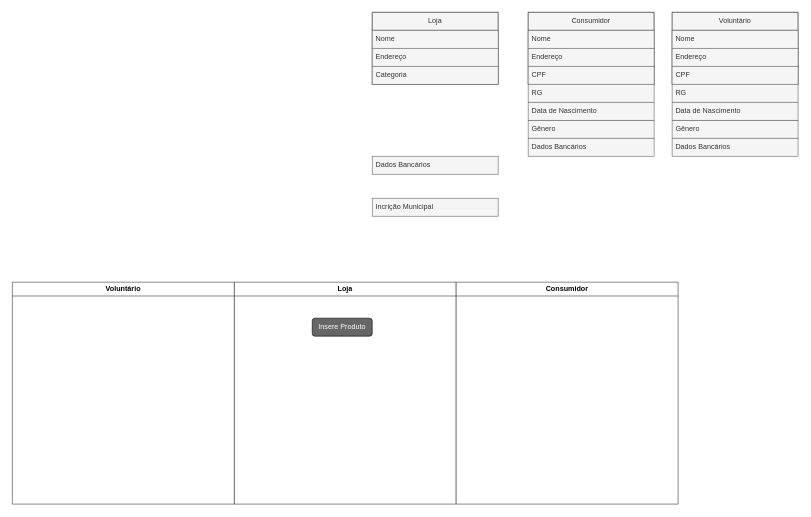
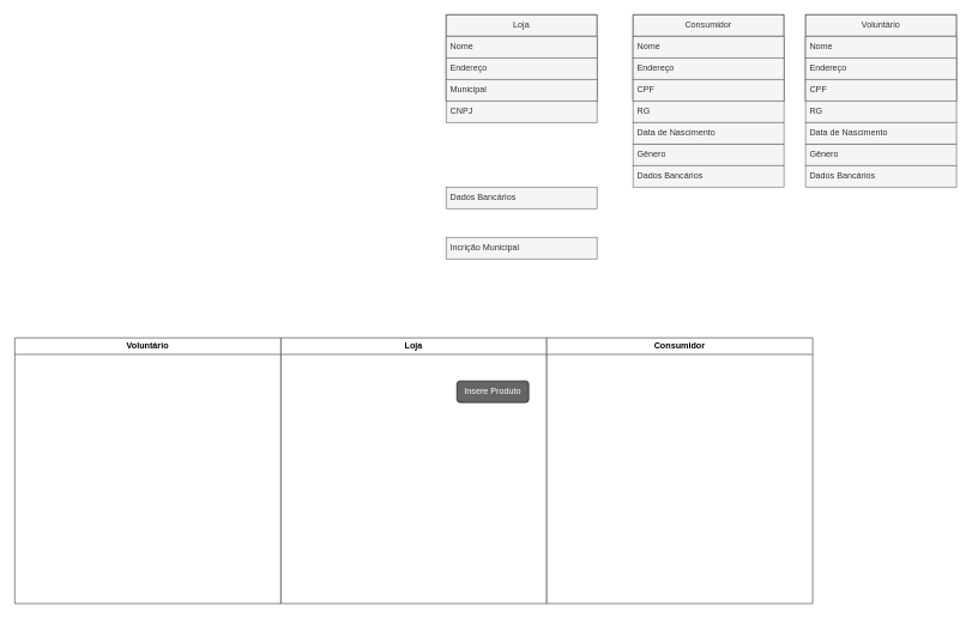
  <mxCell id="0" />
  <mxCell id="1" parent="0" />
  <mxCell id="2" value="Loja" style="swimlane;fontStyle=0;childLayout=stackLayout;horizontal=1;startSize=30;horizontalStack=0;resizeParent=1;resizeParentMax=0;resizeLast=0;collapsible=1;marginBottom=0;whiteSpace=wrap;html=1;fillColor=#f5f5f5;fontColor=#333333;strokeColor=#000000;" parent="1" vertex="1"><mxGeometry x="620" y="20" width="210" height="120" as="geometry"><mxRectangle x="370" y="130" width="60" height="30" as="alternateBounds" /></mxGeometry></mxCell>
  <mxCell id="3" value="Nome" style="text;strokeColor=#666666;fillColor=#f5f5f5;align=left;verticalAlign=middle;spacingLeft=4;spacingRight=4;overflow=hidden;points=[[0,0.5],[1,0.5]];portConstraint=eastwest;rotatable=0;whiteSpace=wrap;html=1;fontColor=#333333;" parent="2" vertex="1"><mxGeometry y="30" width="210" height="30" as="geometry" /></mxCell>
  <mxCell id="4" value="Endereço" style="text;strokeColor=#666666;fillColor=#f5f5f5;align=left;verticalAlign=middle;spacingLeft=4;spacingRight=4;overflow=hidden;points=[[0,0.5],[1,0.5]];portConstraint=eastwest;rotatable=0;whiteSpace=wrap;html=1;fontColor=#333333;" parent="2" vertex="1"><mxGeometry y="60" width="210" height="30" as="geometry" /></mxCell>
- <mxCell id="5" value="Categoria" style="text;strokeColor=#666666;fillColor=#f5f5f5;align=left;verticalAlign=middle;spacingLeft=4;spacingRight=4;overflow=hidden;points=[[0,0.5],[1,0.5]];portConstraint=eastwest;rotatable=0;whiteSpace=wrap;html=1;fontColor=#333333;" parent="2" vertex="1"><mxGeometry y="90" width="210" height="30" as="geometry" /></mxCell>
+ <mxCell id="5" value="Municipal" style="text;strokeColor=#666666;fillColor=#f5f5f5;align=left;verticalAlign=middle;spacingLeft=4;spacingRight=4;overflow=hidden;points=[[0,0.5],[1,0.5]];portConstraint=eastwest;rotatable=0;whiteSpace=wrap;html=1;fontColor=#333333;" parent="2" vertex="1"><mxGeometry y="90" width="210" height="30" as="geometry" /></mxCell>
+ <mxCell id="6" value="CNPJ" style="text;strokeColor=#666666;fillColor=#f5f5f5;align=left;verticalAlign=middle;spacingLeft=4;spacingRight=4;overflow=hidden;points=[[0,0.5],[1,0.5]];portConstraint=eastwest;rotatable=0;whiteSpace=wrap;html=1;fontColor=#333333;" parent="1" vertex="1"><mxGeometry x="620" y="140" width="210" height="30" as="geometry" /></mxCell>
  <mxCell id="7" value="Incrição Municipal" style="text;strokeColor=#666666;fillColor=#f5f5f5;align=left;verticalAlign=middle;spacingLeft=4;spacingRight=4;overflow=hidden;points=[[0,0.5],[1,0.5]];portConstraint=eastwest;rotatable=0;whiteSpace=wrap;html=1;fontColor=#333333;" parent="1" vertex="1"><mxGeometry x="620" y="330" width="210" height="30" as="geometry" /></mxCell>
  <mxCell id="8" value="Consumidor" style="swimlane;fontStyle=0;childLayout=stackLayout;horizontal=1;startSize=30;horizontalStack=0;resizeParent=1;resizeParentMax=0;resizeLast=0;collapsible=1;marginBottom=0;whiteSpace=wrap;html=1;fillColor=#f5f5f5;fontColor=#333333;strokeColor=#000000;" parent="1" vertex="1"><mxGeometry x="880" y="20" width="210" height="120" as="geometry"><mxRectangle x="370" y="130" width="60" height="30" as="alternateBounds" /></mxGeometry></mxCell>
  <mxCell id="9" value="Nome" style="text;strokeColor=#666666;fillColor=#f5f5f5;align=left;verticalAlign=middle;spacingLeft=4;spacingRight=4;overflow=hidden;points=[[0,0.5],[1,0.5]];portConstraint=eastwest;rotatable=0;whiteSpace=wrap;html=1;fontColor=#333333;" parent="8" vertex="1"><mxGeometry y="30" width="210" height="30" as="geometry" /></mxCell>
  <mxCell id="10" value="Endereço" style="text;strokeColor=#666666;fillColor=#f5f5f5;align=left;verticalAlign=middle;spacingLeft=4;spacingRight=4;overflow=hidden;points=[[0,0.5],[1,0.5]];portConstraint=eastwest;rotatable=0;whiteSpace=wrap;html=1;fontColor=#333333;" parent="8" vertex="1"><mxGeometry y="60" width="210" height="30" as="geometry" /></mxCell>
  <mxCell id="11" value="CPF" style="text;strokeColor=#666666;fillColor=#f5f5f5;align=left;verticalAlign=middle;spacingLeft=4;spacingRight=4;overflow=hidden;points=[[0,0.5],[1,0.5]];portConstraint=eastwest;rotatable=0;whiteSpace=wrap;html=1;fontColor=#333333;" parent="8" vertex="1"><mxGeometry y="90" width="210" height="30" as="geometry" /></mxCell>
  <mxCell id="12" value="RG" style="text;strokeColor=#666666;fillColor=#f5f5f5;align=left;verticalAlign=middle;spacingLeft=4;spacingRight=4;overflow=hidden;points=[[0,0.5],[1,0.5]];portConstraint=eastwest;rotatable=0;whiteSpace=wrap;html=1;fontColor=#333333;" parent="1" vertex="1"><mxGeometry x="880" y="140" width="210" height="30" as="geometry" /></mxCell>
  <mxCell id="13" value="Gênero" style="text;strokeColor=#666666;fillColor=#f5f5f5;align=left;verticalAlign=middle;spacingLeft=4;spacingRight=4;overflow=hidden;points=[[0,0.5],[1,0.5]];portConstraint=eastwest;rotatable=0;whiteSpace=wrap;html=1;fontColor=#333333;" parent="1" vertex="1"><mxGeometry x="880" y="200" width="210" height="30" as="geometry" /></mxCell>
  <mxCell id="14" value="Dados Bancários" style="text;strokeColor=#666666;fillColor=#f5f5f5;align=left;verticalAlign=middle;spacingLeft=4;spacingRight=4;overflow=hidden;points=[[0,0.5],[1,0.5]];portConstraint=eastwest;rotatable=0;whiteSpace=wrap;html=1;fontColor=#333333;" parent="1" vertex="1"><mxGeometry x="880" y="230" width="210" height="30" as="geometry" /></mxCell>
  <mxCell id="15" value="Dados Bancários" style="text;strokeColor=#666666;fillColor=#f5f5f5;align=left;verticalAlign=middle;spacingLeft=4;spacingRight=4;overflow=hidden;points=[[0,0.5],[1,0.5]];portConstraint=eastwest;rotatable=0;whiteSpace=wrap;html=1;fontColor=#333333;" parent="1" vertex="1"><mxGeometry x="620" y="260" width="210" height="30" as="geometry" /></mxCell>
  <mxCell id="16" value="Data de Nascimento" style="text;strokeColor=#666666;fillColor=#f5f5f5;align=left;verticalAlign=middle;spacingLeft=4;spacingRight=4;overflow=hidden;points=[[0,0.5],[1,0.5]];portConstraint=eastwest;rotatable=0;whiteSpace=wrap;html=1;fontColor=#333333;" parent="1" vertex="1"><mxGeometry x="880" y="170" width="210" height="30" as="geometry" /></mxCell>
  <mxCell id="17" value="Voluntário" style="swimlane;fontStyle=0;childLayout=stackLayout;horizontal=1;startSize=30;horizontalStack=0;resizeParent=1;resizeParentMax=0;resizeLast=0;collapsible=1;marginBottom=0;whiteSpace=wrap;html=1;fillColor=#f5f5f5;fontColor=#333333;strokeColor=#000000;" parent="1" vertex="1"><mxGeometry x="1120" y="20" width="210" height="120" as="geometry"><mxRectangle x="370" y="130" width="60" height="30" as="alternateBounds" /></mxGeometry></mxCell>
  <mxCell id="18" value="Nome" style="text;strokeColor=#666666;fillColor=#f5f5f5;align=left;verticalAlign=middle;spacingLeft=4;spacingRight=4;overflow=hidden;points=[[0,0.5],[1,0.5]];portConstraint=eastwest;rotatable=0;whiteSpace=wrap;html=1;fontColor=#333333;" parent="17" vertex="1"><mxGeometry y="30" width="210" height="30" as="geometry" /></mxCell>
  <mxCell id="19" value="Endereço" style="text;strokeColor=#666666;fillColor=#f5f5f5;align=left;verticalAlign=middle;spacingLeft=4;spacingRight=4;overflow=hidden;points=[[0,0.5],[1,0.5]];portConstraint=eastwest;rotatable=0;whiteSpace=wrap;html=1;fontColor=#333333;" parent="17" vertex="1"><mxGeometry y="60" width="210" height="30" as="geometry" /></mxCell>
  <mxCell id="20" value="CPF" style="text;strokeColor=#666666;fillColor=#f5f5f5;align=left;verticalAlign=middle;spacingLeft=4;spacingRight=4;overflow=hidden;points=[[0,0.5],[1,0.5]];portConstraint=eastwest;rotatable=0;whiteSpace=wrap;html=1;fontColor=#333333;" parent="17" vertex="1"><mxGeometry y="90" width="210" height="30" as="geometry" /></mxCell>
  <mxCell id="21" value="RG" style="text;strokeColor=#666666;fillColor=#f5f5f5;align=left;verticalAlign=middle;spacingLeft=4;spacingRight=4;overflow=hidden;points=[[0,0.5],[1,0.5]];portConstraint=eastwest;rotatable=0;whiteSpace=wrap;html=1;fontColor=#333333;" parent="1" vertex="1"><mxGeometry x="1120" y="140" width="210" height="30" as="geometry" /></mxCell>
  <mxCell id="22" value="Gênero" style="text;strokeColor=#666666;fillColor=#f5f5f5;align=left;verticalAlign=middle;spacingLeft=4;spacingRight=4;overflow=hidden;points=[[0,0.5],[1,0.5]];portConstraint=eastwest;rotatable=0;whiteSpace=wrap;html=1;fontColor=#333333;" parent="1" vertex="1"><mxGeometry x="1120" y="200" width="210" height="30" as="geometry" /></mxCell>
  <mxCell id="23" value="Dados Bancários" style="text;strokeColor=#666666;fillColor=#f5f5f5;align=left;verticalAlign=middle;spacingLeft=4;spacingRight=4;overflow=hidden;points=[[0,0.5],[1,0.5]];portConstraint=eastwest;rotatable=0;whiteSpace=wrap;html=1;fontColor=#333333;" parent="1" vertex="1"><mxGeometry x="1120" y="230" width="210" height="30" as="geometry" /></mxCell>
  <mxCell id="24" value="Data de Nascimento" style="text;strokeColor=#666666;fillColor=#f5f5f5;align=left;verticalAlign=middle;spacingLeft=4;spacingRight=4;overflow=hidden;points=[[0,0.5],[1,0.5]];portConstraint=eastwest;rotatable=0;whiteSpace=wrap;html=1;fontColor=#333333;" parent="1" vertex="1"><mxGeometry x="1120" y="170" width="210" height="30" as="geometry" /></mxCell>
  <mxCell id="25" value="Loja" style="swimlane;whiteSpace=wrap;html=1;fillColor=#FFFFFF;strokeColor=#36393d;startSize=23;fontColor=#000000;swimlaneFillColor=#FFFFFF;" vertex="1" parent="1"><mxGeometry x="390" y="470" width="370" height="370" as="geometry" /></mxCell>
- <mxCell id="26" value="Insere Produto" style="rounded=1;whiteSpace=wrap;html=1;fontColor=#FFFFFF;fillColor=#666666;" vertex="1" parent="25"><mxGeometry x="130" y="60" width="100" height="30" as="geometry" /></mxCell>
+ <mxCell id="26" value="Insere Produto" style="rounded=1;whiteSpace=wrap;html=1;fontColor=#FFFFFF;fillColor=#666666;" vertex="1" parent="25"><mxGeometry x="245" y="60" width="100" height="30" as="geometry" /></mxCell>
  <mxCell id="27" value="Consumidor" style="swimlane;whiteSpace=wrap;html=1;fillColor=#FFFFFF;strokeColor=#36393d;startSize=23;fontColor=#000000;swimlaneFillColor=#FFFFFF;" vertex="1" parent="1"><mxGeometry x="760" y="470" width="370" height="370" as="geometry" /></mxCell>
  <mxCell id="28" value="Voluntário" style="swimlane;whiteSpace=wrap;html=1;fillColor=#FFFFFF;strokeColor=#36393d;startSize=23;fontColor=#000000;swimlaneFillColor=#FFFFFF;" vertex="1" parent="1"><mxGeometry x="20" y="470" width="370" height="370" as="geometry" /></mxCell>
